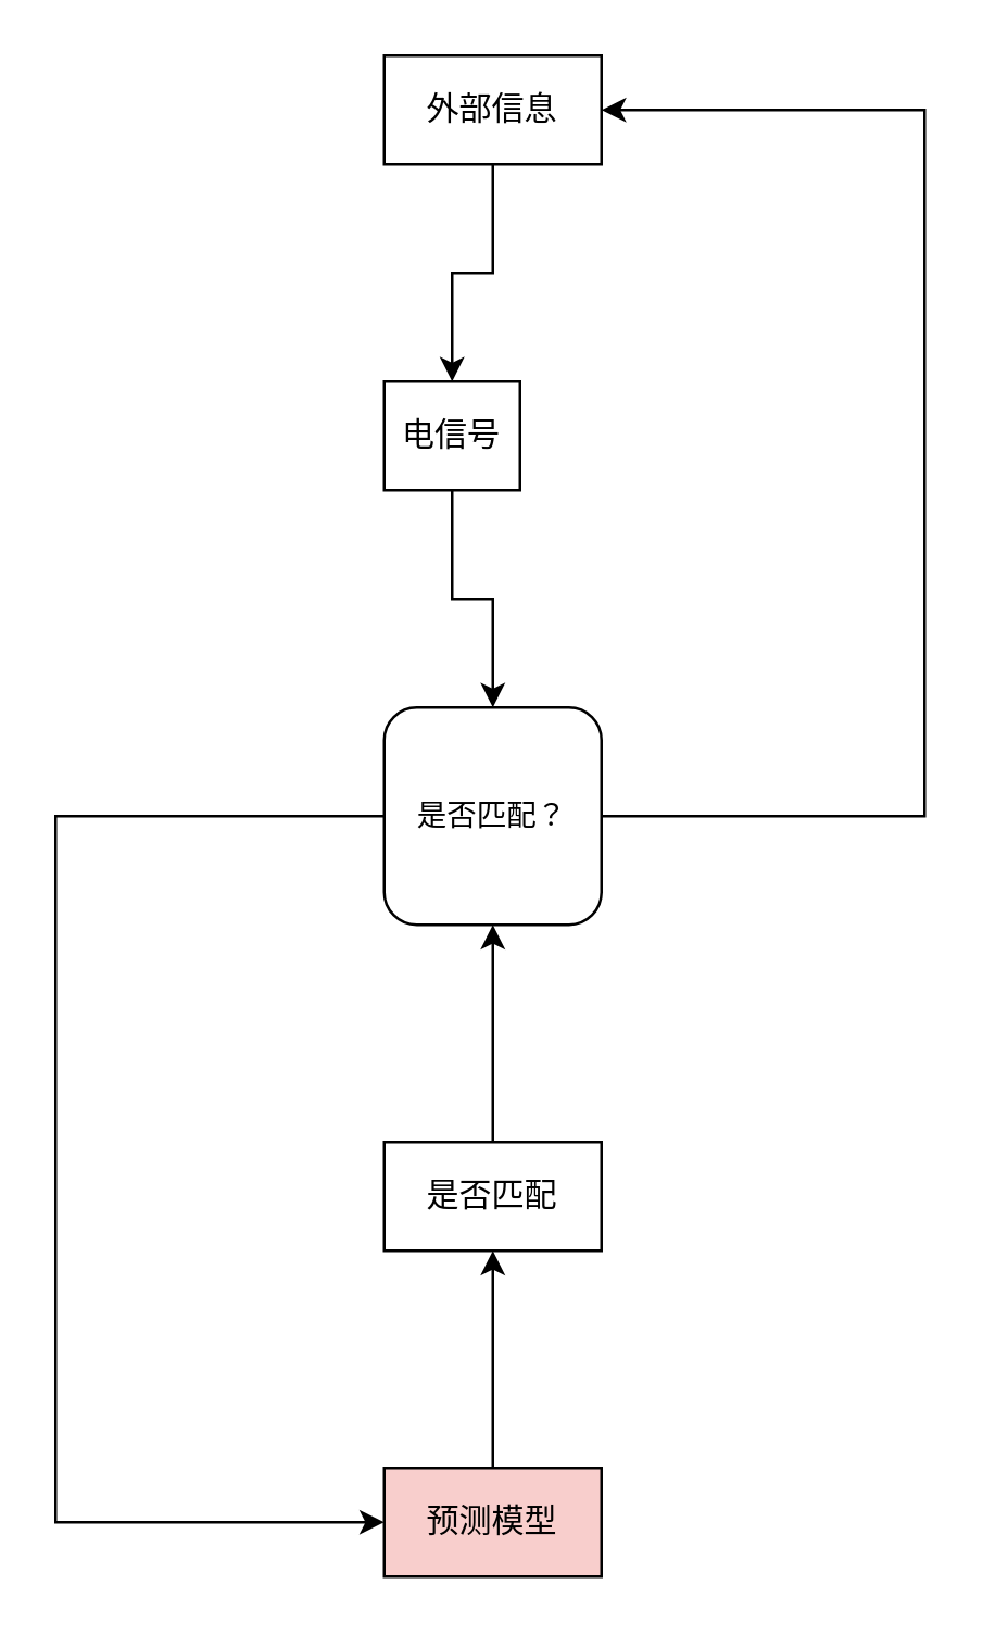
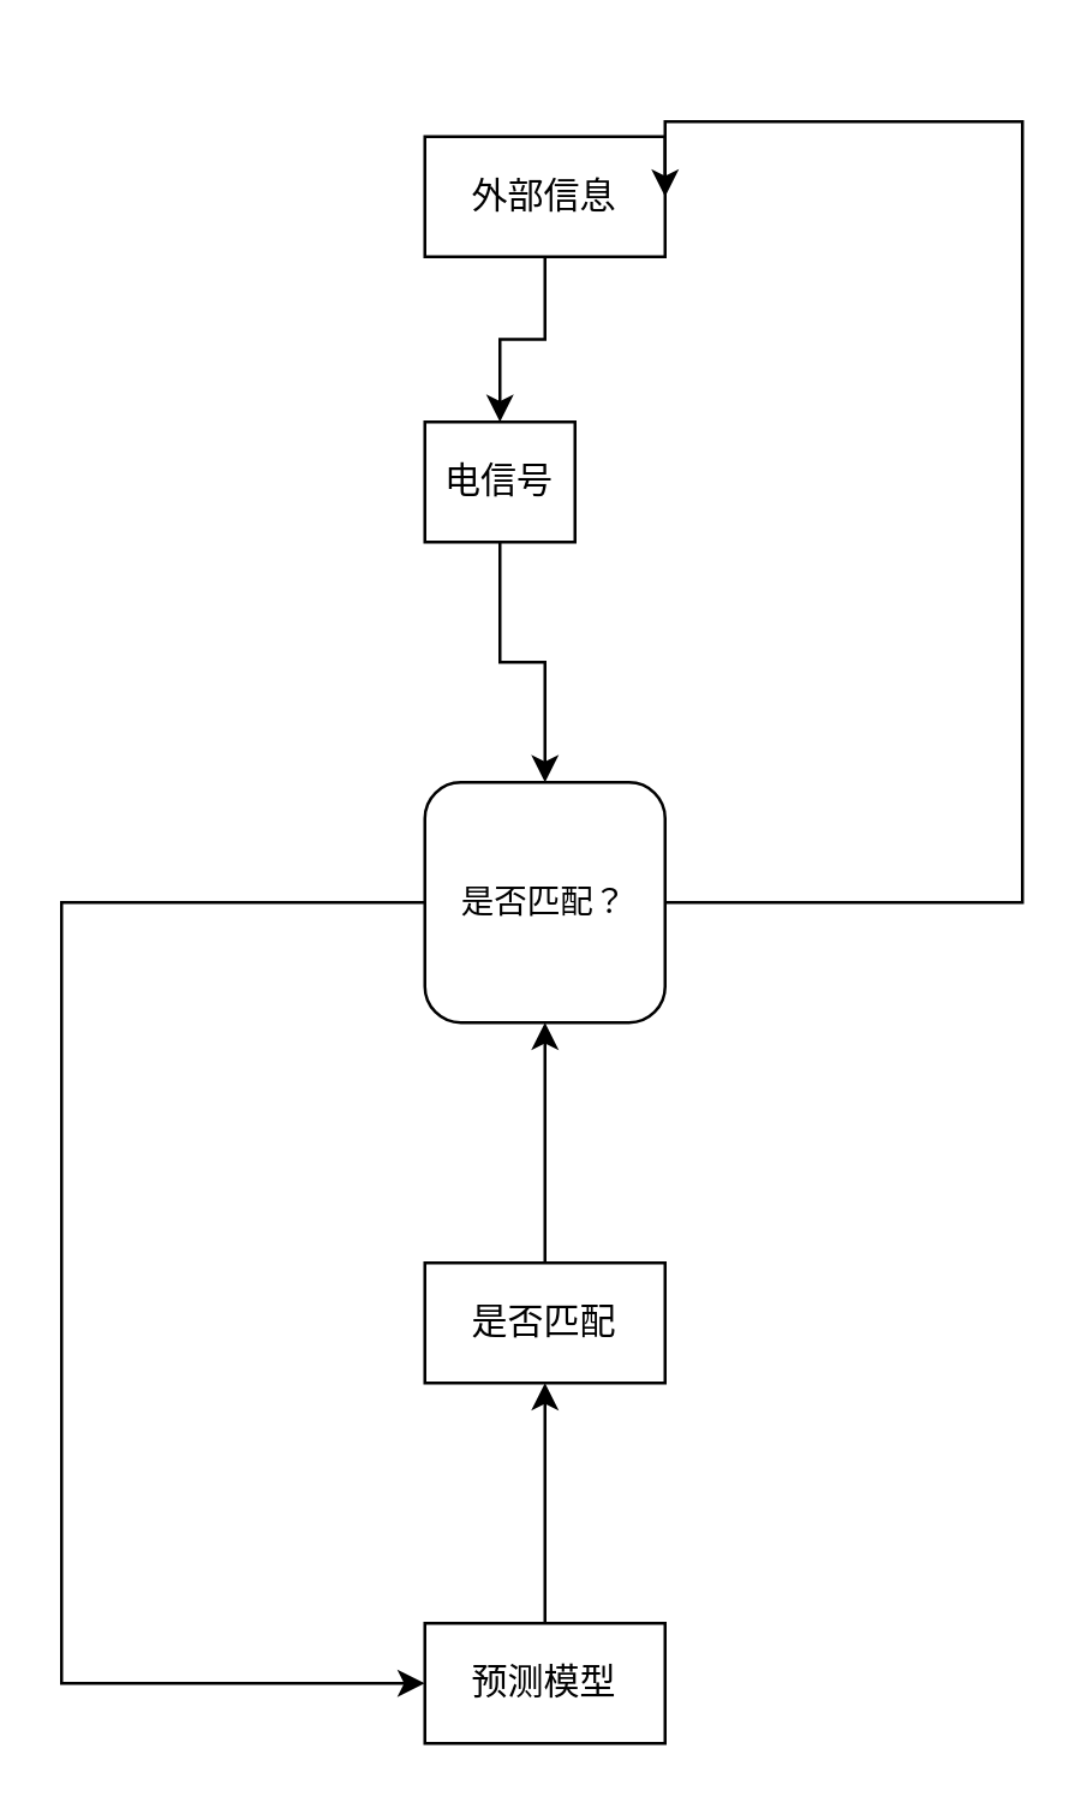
  <mxCell id="0" />
  <mxCell id="1" parent="0" />
  <mxCell id="2" value="" style="group" vertex="1" connectable="0" parent="1"><mxGeometry x="20" y="20" width="320" height="560" as="geometry" /></mxCell>
- <mxCell id="3" value="外部信息" style="rounded=0;whiteSpace=wrap;html=1;" vertex="1" parent="2"><mxGeometry x="121" width="80" height="40" as="geometry" /></mxCell>
+ <mxCell id="3" value="外部信息" style="rounded=0;whiteSpace=wrap;html=1;" vertex="1" parent="2"><mxGeometry x="121" y="25" width="80" height="40" as="geometry" /></mxCell>
  <mxCell id="4" value="电信号" style="rounded=0;whiteSpace=wrap;html=1;" vertex="1" parent="2"><mxGeometry x="121" y="120" width="50" height="40" as="geometry" /></mxCell>
  <mxCell id="5" value="" style="edgeStyle=orthogonalEdgeStyle;shape=connector;rounded=0;orthogonalLoop=1;jettySize=auto;html=1;labelBackgroundColor=default;strokeColor=default;align=center;verticalAlign=middle;fontFamily=Helvetica;fontSize=11;fontColor=default;endArrow=classic;" edge="1" parent="2" source="3" target="4"><mxGeometry relative="1" as="geometry" /></mxCell>
- <mxCell id="6" value="预测模型" style="rounded=0;whiteSpace=wrap;html=1;fillColor=#f8cecc;" vertex="1" parent="2"><mxGeometry x="121" y="520" width="80" height="40" as="geometry" /></mxCell>
+ <mxCell id="6" value="预测模型" style="rounded=0;whiteSpace=wrap;html=1;" vertex="1" parent="2"><mxGeometry x="121" y="520" width="80" height="40" as="geometry" /></mxCell>
  <mxCell id="7" value="是否匹配" style="rounded=0;whiteSpace=wrap;html=1;" vertex="1" parent="2"><mxGeometry x="121" y="400" width="80" height="40" as="geometry" /></mxCell>
  <mxCell id="8" value="" style="edgeStyle=orthogonalEdgeStyle;shape=connector;rounded=0;orthogonalLoop=1;jettySize=auto;html=1;labelBackgroundColor=default;strokeColor=default;align=center;verticalAlign=middle;fontFamily=Helvetica;fontSize=11;fontColor=default;endArrow=classic;" edge="1" parent="2" source="6" target="7"><mxGeometry relative="1" as="geometry" /></mxCell>
  <mxCell id="9" style="edgeStyle=orthogonalEdgeStyle;shape=connector;rounded=0;orthogonalLoop=1;jettySize=auto;html=1;entryX=0;entryY=0.5;entryDx=0;entryDy=0;labelBackgroundColor=default;strokeColor=default;align=center;verticalAlign=middle;fontFamily=Helvetica;fontSize=11;fontColor=default;endArrow=classic;" edge="1" parent="2" source="11" target="6"><mxGeometry relative="1" as="geometry"><Array as="points"><mxPoint y="280" /><mxPoint y="540" /></Array></mxGeometry></mxCell>
  <mxCell id="10" style="edgeStyle=orthogonalEdgeStyle;shape=connector;rounded=0;orthogonalLoop=1;jettySize=auto;html=1;entryX=1;entryY=0.5;entryDx=0;entryDy=0;labelBackgroundColor=default;strokeColor=default;align=center;verticalAlign=middle;fontFamily=Helvetica;fontSize=11;fontColor=default;endArrow=classic;" edge="1" parent="2" source="11" target="3"><mxGeometry relative="1" as="geometry"><Array as="points"><mxPoint x="320" y="280" /><mxPoint x="320" y="20" /></Array></mxGeometry></mxCell>
  <mxCell id="11" value="是否匹配？" style="whiteSpace=wrap;html=1;fontFamily=Helvetica;fontSize=11;fontColor=default;rounded=1;" vertex="1" parent="2"><mxGeometry x="121" y="240" width="80" height="80" as="geometry" /></mxCell>
  <mxCell id="12" value="" style="edgeStyle=orthogonalEdgeStyle;shape=connector;rounded=0;orthogonalLoop=1;jettySize=auto;html=1;labelBackgroundColor=default;strokeColor=default;align=center;verticalAlign=middle;fontFamily=Helvetica;fontSize=11;fontColor=default;endArrow=classic;" edge="1" parent="2" source="4" target="11"><mxGeometry relative="1" as="geometry" /></mxCell>
  <mxCell id="13" value="" style="edgeStyle=orthogonalEdgeStyle;shape=connector;rounded=0;orthogonalLoop=1;jettySize=auto;html=1;labelBackgroundColor=default;strokeColor=default;align=center;verticalAlign=middle;fontFamily=Helvetica;fontSize=11;fontColor=default;endArrow=classic;" edge="1" parent="2" source="7" target="11"><mxGeometry relative="1" as="geometry" /></mxCell>
